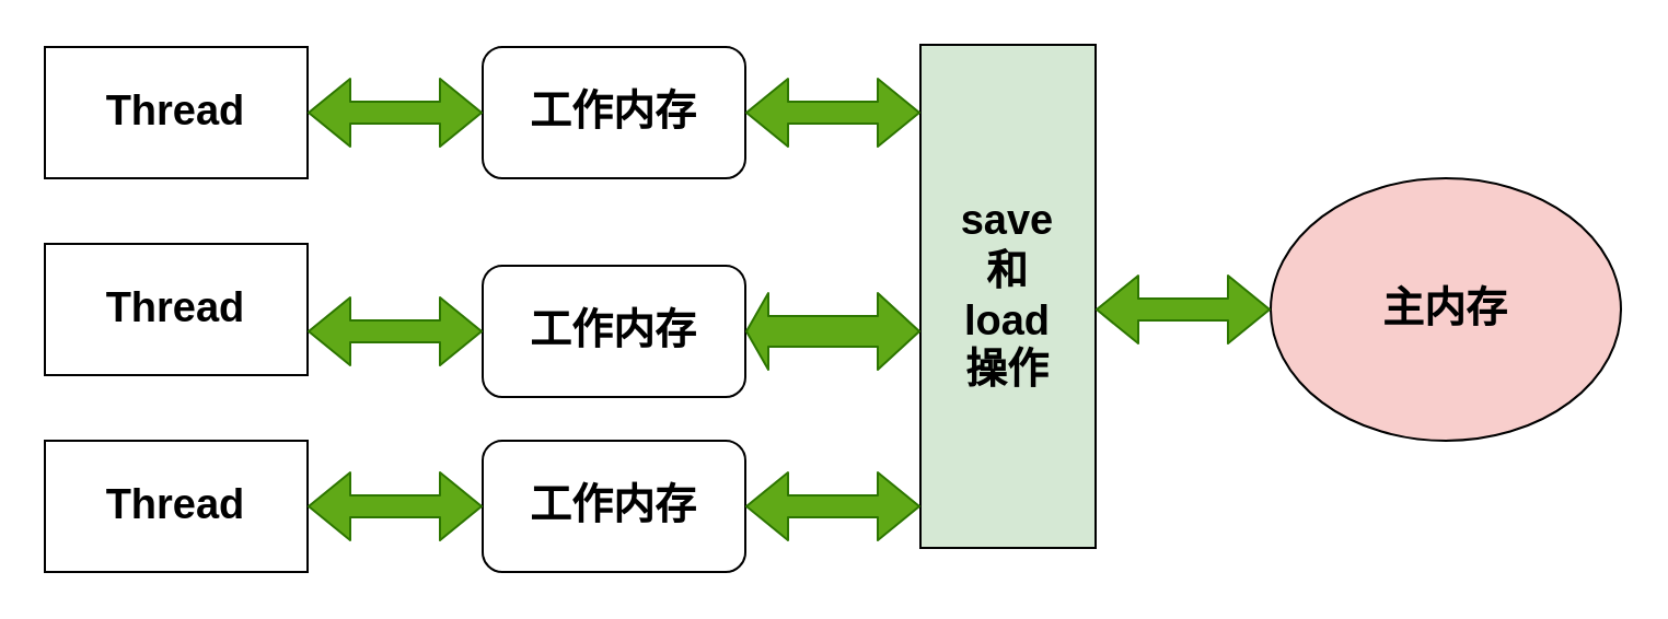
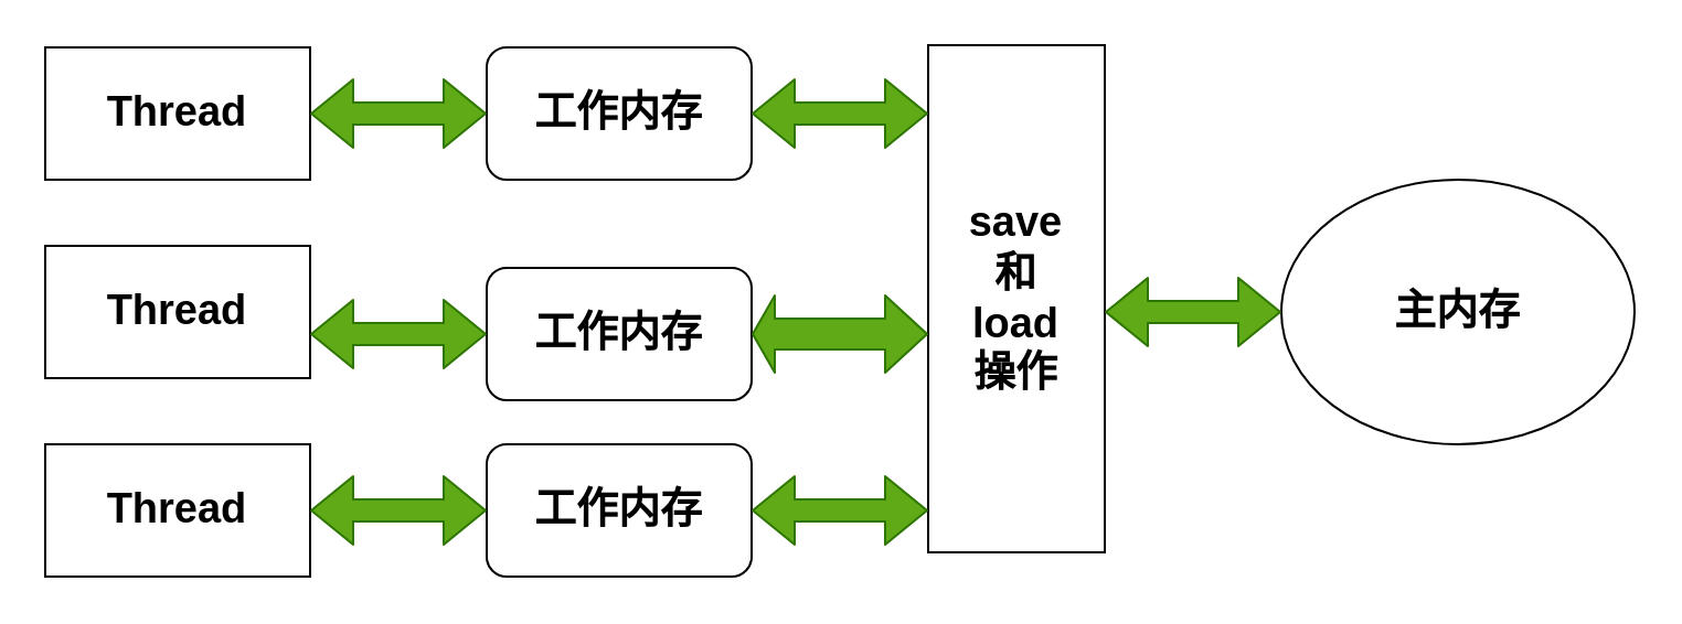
  <mxCell id="0" />
  <mxCell id="1" parent="0" />
  <mxCell id="2" value="Thread" style="rounded=0;whiteSpace=wrap;html=1;fontSize=19;fontStyle=1" vertex="1" parent="1"><mxGeometry x="20" y="21" width="120" height="60" as="geometry" /></mxCell>
  <mxCell id="3" value="Thread" style="rounded=0;whiteSpace=wrap;html=1;fontSize=19;fontStyle=1" vertex="1" parent="1"><mxGeometry x="20" y="111" width="120" height="60" as="geometry" /></mxCell>
  <mxCell id="4" value="Thread" style="rounded=0;whiteSpace=wrap;html=1;fontSize=19;fontStyle=1" vertex="1" parent="1"><mxGeometry x="20" y="201" width="120" height="60" as="geometry" /></mxCell>
  <mxCell id="5" value="工作内存" style="rounded=1;whiteSpace=wrap;html=1;fontSize=19;fontStyle=1" vertex="1" parent="1"><mxGeometry x="220" y="21" width="120" height="60" as="geometry" /></mxCell>
  <mxCell id="6" value="&lt;span style=&quot;font-size: 19px;&quot;&gt;工作内存&lt;/span&gt;" style="rounded=1;whiteSpace=wrap;html=1;fontSize=19;fontStyle=1" vertex="1" parent="1"><mxGeometry x="220" y="121" width="120" height="60" as="geometry" /></mxCell>
  <mxCell id="7" value="&lt;span style=&quot;font-size: 19px;&quot;&gt;工作内存&lt;/span&gt;" style="rounded=1;whiteSpace=wrap;html=1;fontSize=19;fontStyle=1" vertex="1" parent="1"><mxGeometry x="220" y="201" width="120" height="60" as="geometry" /></mxCell>
- <mxCell id="8" value="主内存" style="ellipse;whiteSpace=wrap;html=1;fontSize=19;fontStyle=1;fillColor=#f8cecc;" vertex="1" parent="1"><mxGeometry x="580" y="81" width="160" height="120" as="geometry" /></mxCell>
- <mxCell id="9" value="save&lt;br style=&quot;font-size: 19px;&quot;&gt;和&lt;br style=&quot;font-size: 19px;&quot;&gt;load&lt;br style=&quot;font-size: 19px;&quot;&gt;操作" style="rounded=0;whiteSpace=wrap;html=1;fontSize=19;fontStyle=1;fillColor=#d5e8d4;" vertex="1" parent="1"><mxGeometry x="420" y="20" width="80" height="230" as="geometry" /></mxCell>
+ <mxCell id="8" value="主内存" style="ellipse;whiteSpace=wrap;html=1;fontSize=19;fontStyle=1" vertex="1" parent="1"><mxGeometry x="580" y="81" width="160" height="120" as="geometry" /></mxCell>
+ <mxCell id="9" value="save&lt;br style=&quot;font-size: 19px;&quot;&gt;和&lt;br style=&quot;font-size: 19px;&quot;&gt;load&lt;br style=&quot;font-size: 19px;&quot;&gt;操作" style="rounded=0;whiteSpace=wrap;html=1;fontSize=19;fontStyle=1" vertex="1" parent="1"><mxGeometry x="420" y="20" width="80" height="230" as="geometry" /></mxCell>
  <mxCell id="10" value="" style="shape=flexArrow;endArrow=classic;startArrow=classic;html=1;fontSize=19;fontColor=#45FF83;labelBackgroundColor=#33FF33;fillColor=#60a917;strokeColor=#2D7600;" edge="1" parent="1"><mxGeometry width="50" height="50" relative="1" as="geometry"><mxPoint x="140" y="51.02" as="sourcePoint" /><mxPoint x="220" y="51" as="targetPoint" /></mxGeometry></mxCell>
  <mxCell id="11" value="" style="shape=flexArrow;endArrow=classic;startArrow=classic;html=1;fontSize=19;fillColor=#60a917;strokeColor=#2D7600;" edge="1" parent="1"><mxGeometry width="50" height="50" relative="1" as="geometry"><mxPoint x="140" y="151.02" as="sourcePoint" /><mxPoint x="220" y="151" as="targetPoint" /></mxGeometry></mxCell>
  <mxCell id="12" value="" style="shape=flexArrow;endArrow=classic;startArrow=classic;html=1;fontSize=19;fillColor=#60a917;strokeColor=#2D7600;" edge="1" parent="1"><mxGeometry width="50" height="50" relative="1" as="geometry"><mxPoint x="140" y="231.02" as="sourcePoint" /><mxPoint x="220" y="231" as="targetPoint" /></mxGeometry></mxCell>
  <mxCell id="13" value="" style="shape=flexArrow;endArrow=classic;startArrow=classic;html=1;fontSize=19;fontColor=#45FF83;labelBackgroundColor=#33FF33;fillColor=#60a917;strokeColor=#2D7600;" edge="1" parent="1"><mxGeometry width="50" height="50" relative="1" as="geometry"><mxPoint x="340" y="51.02" as="sourcePoint" /><mxPoint x="420" y="51" as="targetPoint" /></mxGeometry></mxCell>
  <mxCell id="14" value="" style="shape=flexArrow;endArrow=classic;startArrow=classic;html=1;fontSize=19;fontColor=#45FF83;labelBackgroundColor=#33FF33;fillColor=#60a917;strokeColor=#2D7600;width=14;startSize=3;" edge="1" parent="1"><mxGeometry width="50" height="50" relative="1" as="geometry"><mxPoint x="340" y="151.02" as="sourcePoint" /><mxPoint x="420" y="151" as="targetPoint" /></mxGeometry></mxCell>
  <mxCell id="15" value="" style="shape=flexArrow;endArrow=classic;startArrow=classic;html=1;fontSize=19;fontColor=#45FF83;labelBackgroundColor=#33FF33;fillColor=#60a917;strokeColor=#2D7600;" edge="1" parent="1"><mxGeometry width="50" height="50" relative="1" as="geometry"><mxPoint x="340" y="231.02" as="sourcePoint" /><mxPoint x="420" y="231" as="targetPoint" /></mxGeometry></mxCell>
  <mxCell id="16" value="" style="shape=flexArrow;endArrow=classic;startArrow=classic;html=1;fontSize=19;fontColor=#45FF83;labelBackgroundColor=#33FF33;fillColor=#60a917;strokeColor=#2D7600;" edge="1" parent="1"><mxGeometry width="50" height="50" relative="1" as="geometry"><mxPoint x="500" y="141.02" as="sourcePoint" /><mxPoint x="580" y="141" as="targetPoint" /></mxGeometry></mxCell>
